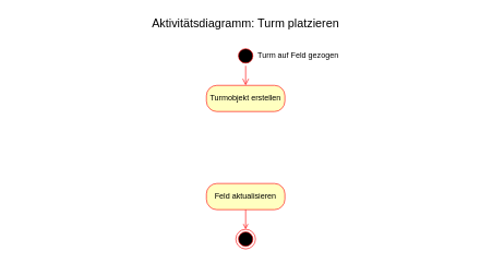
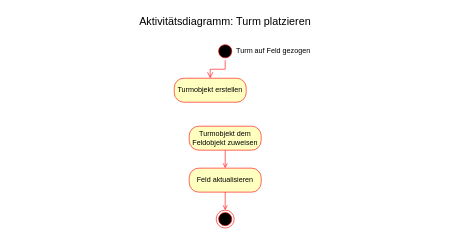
  <mxCell id="0" />
  <mxCell id="1" parent="0" />
  <mxCell id="2" value="" style="ellipse;html=1;shape=startState;fillColor=#000000;strokeColor=#ff0000;" parent="1" vertex="1"><mxGeometry x="360" y="70" width="30" height="30" as="geometry" /></mxCell>
  <mxCell id="3" value="" style="edgeStyle=orthogonalEdgeStyle;html=1;verticalAlign=bottom;endArrow=open;endSize=8;strokeColor=#ff0000;rounded=0;entryX=0.5;entryY=0;entryDx=0;entryDy=0;" parent="1" source="2" target="4" edge="1"><mxGeometry relative="1" as="geometry"><mxPoint x="375" y="170" as="targetPoint" /></mxGeometry></mxCell>
- <mxCell id="4" value="Turmobjekt erstellen" style="rounded=1;whiteSpace=wrap;html=1;arcSize=40;fontColor=#000000;fillColor=#ffffc0;strokeColor=#ff0000;" parent="1" vertex="1"><mxGeometry x="315" y="130" width="120" height="40" as="geometry" /></mxCell>
+ <mxCell id="4" value="Turmobjekt erstellen" style="rounded=1;whiteSpace=wrap;html=1;arcSize=40;fontColor=#000000;fillColor=#ffffc0;strokeColor=#ff0000;" parent="1" vertex="1"><mxGeometry x="290" y="130" width="120" height="40" as="geometry" /></mxCell>
+ <mxCell id="5" style="edgeStyle=orthogonalEdgeStyle;rounded=0;orthogonalLoop=1;jettySize=auto;html=1;exitX=0.5;exitY=1;exitDx=0;exitDy=0;strokeColor=#FF0000;endArrow=open;endFill=0;entryX=0.5;entryY=0;entryDx=0;entryDy=0;" parent="1" source="6" target="9" edge="1"><mxGeometry relative="1" as="geometry"><mxPoint x="375" y="280" as="targetPoint" /></mxGeometry></mxCell>
+ <mxCell id="6" value="Turmobjekt dem Feldobjekt zuweisen" style="rounded=1;whiteSpace=wrap;html=1;arcSize=40;fontColor=#000000;fillColor=#ffffc0;strokeColor=#ff0000;" parent="1" vertex="1"><mxGeometry x="315" y="210" width="120" height="40" as="geometry" /></mxCell>
  <mxCell id="7" value="" style="ellipse;html=1;shape=endState;fillColor=#000000;strokeColor=#ff0000;" parent="1" vertex="1"><mxGeometry x="360" y="350" width="30" height="30" as="geometry" /></mxCell>
  <mxCell id="8" value="Turm auf Feld gezogen" style="text;html=1;align=center;verticalAlign=middle;resizable=0;points=[];autosize=1;strokeColor=none;fillColor=none;" parent="1" vertex="1"><mxGeometry x="380" y="70" width="150" height="30" as="geometry" /></mxCell>
  <mxCell id="9" value="Feld aktualisieren" style="rounded=1;whiteSpace=wrap;html=1;arcSize=40;fontColor=#000000;fillColor=#ffffc0;strokeColor=#ff0000;" parent="1" vertex="1"><mxGeometry x="315" y="280" width="120" height="40" as="geometry" /></mxCell>
  <mxCell id="10" style="edgeStyle=orthogonalEdgeStyle;rounded=0;orthogonalLoop=1;jettySize=auto;html=1;exitX=0.5;exitY=1;exitDx=0;exitDy=0;strokeColor=#FF0000;endArrow=open;endFill=0;entryX=0.5;entryY=0;entryDx=0;entryDy=0;" parent="1" source="9" target="7" edge="1"><mxGeometry relative="1" as="geometry"><mxPoint x="385" y="260" as="sourcePoint" /><mxPoint x="385" y="290" as="targetPoint" /></mxGeometry></mxCell>
  <mxCell id="11" value="Aktivitätsdiagramm: Turm platzieren" style="text;html=1;strokeColor=none;fillColor=none;align=center;verticalAlign=middle;whiteSpace=wrap;rounded=0;fontSize=18;" vertex="1" parent="1"><mxGeometry x="20" y="20" width="710" height="30" as="geometry" /></mxCell>
